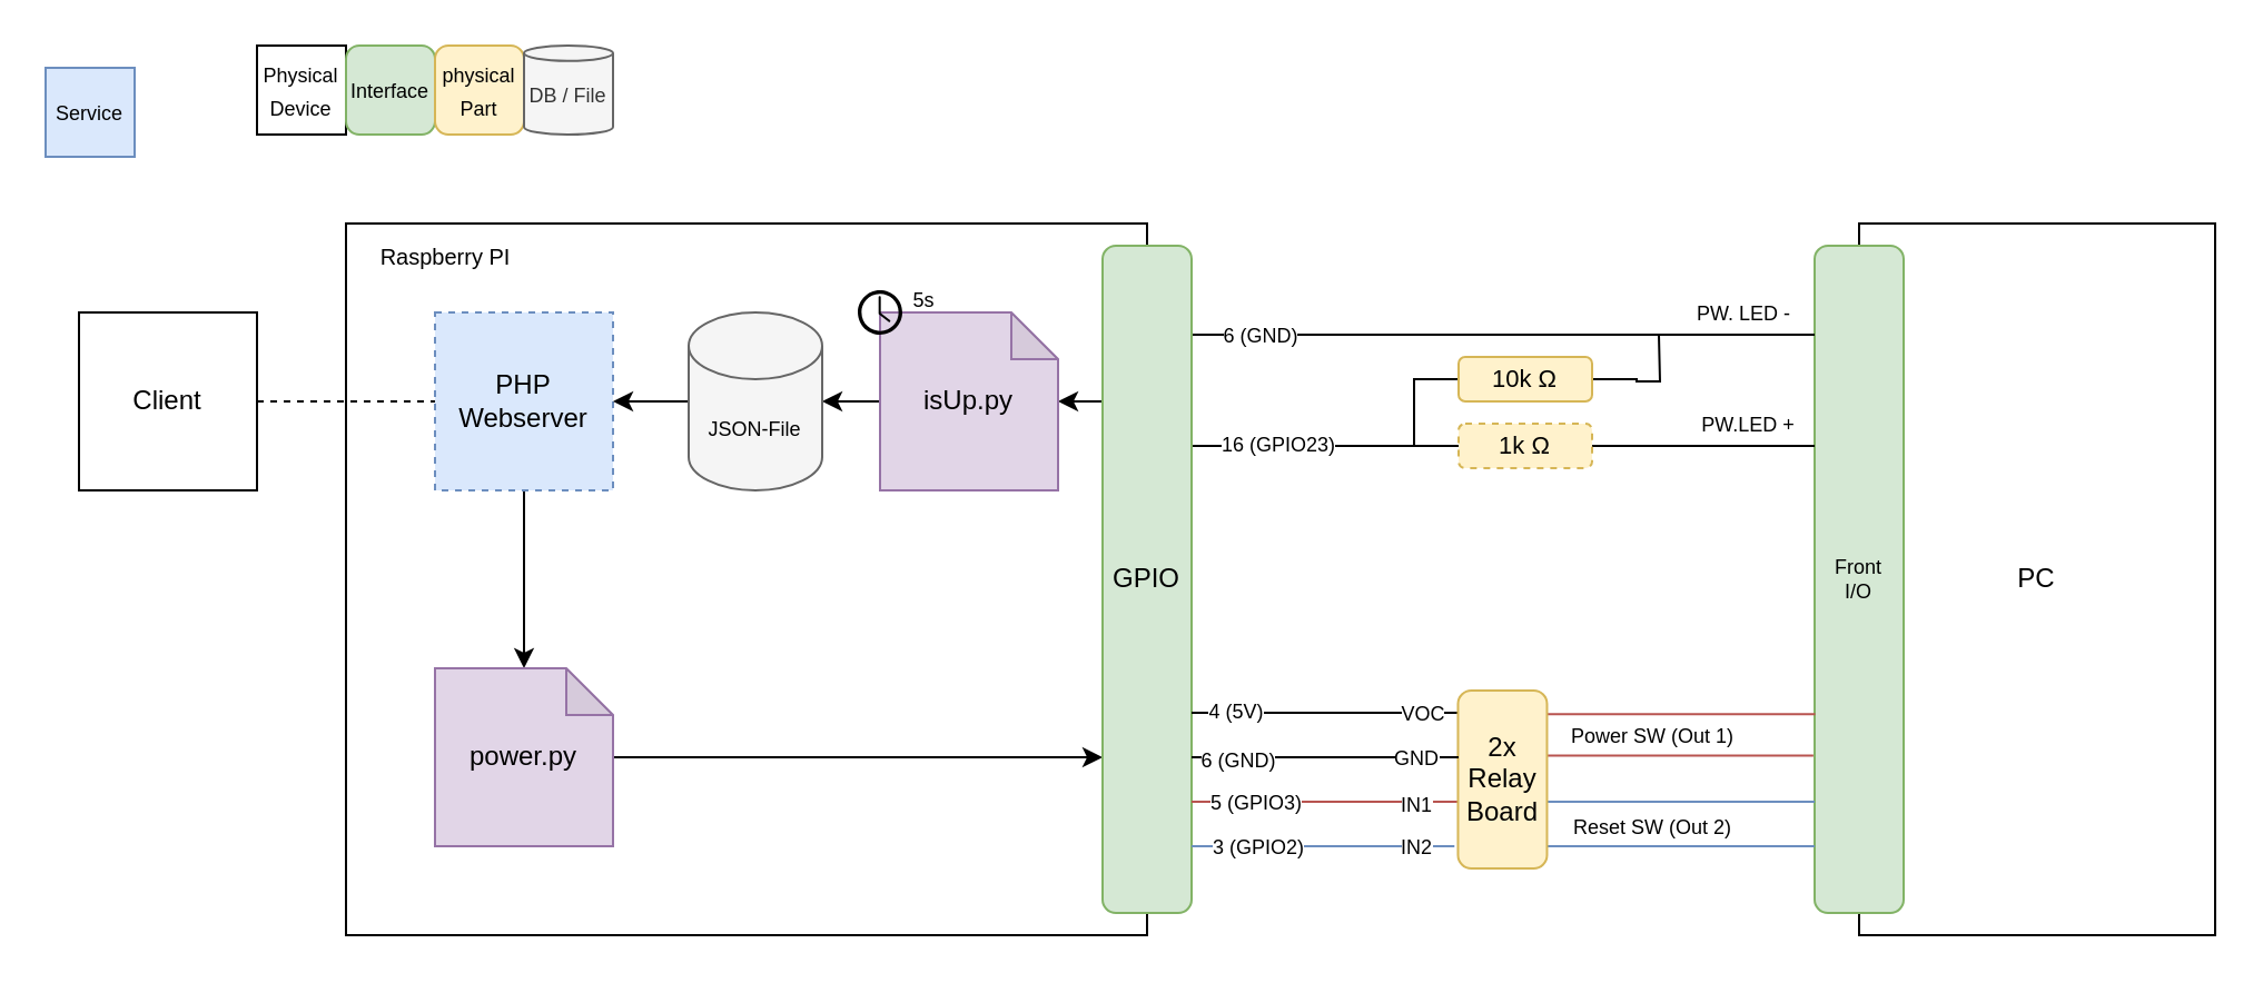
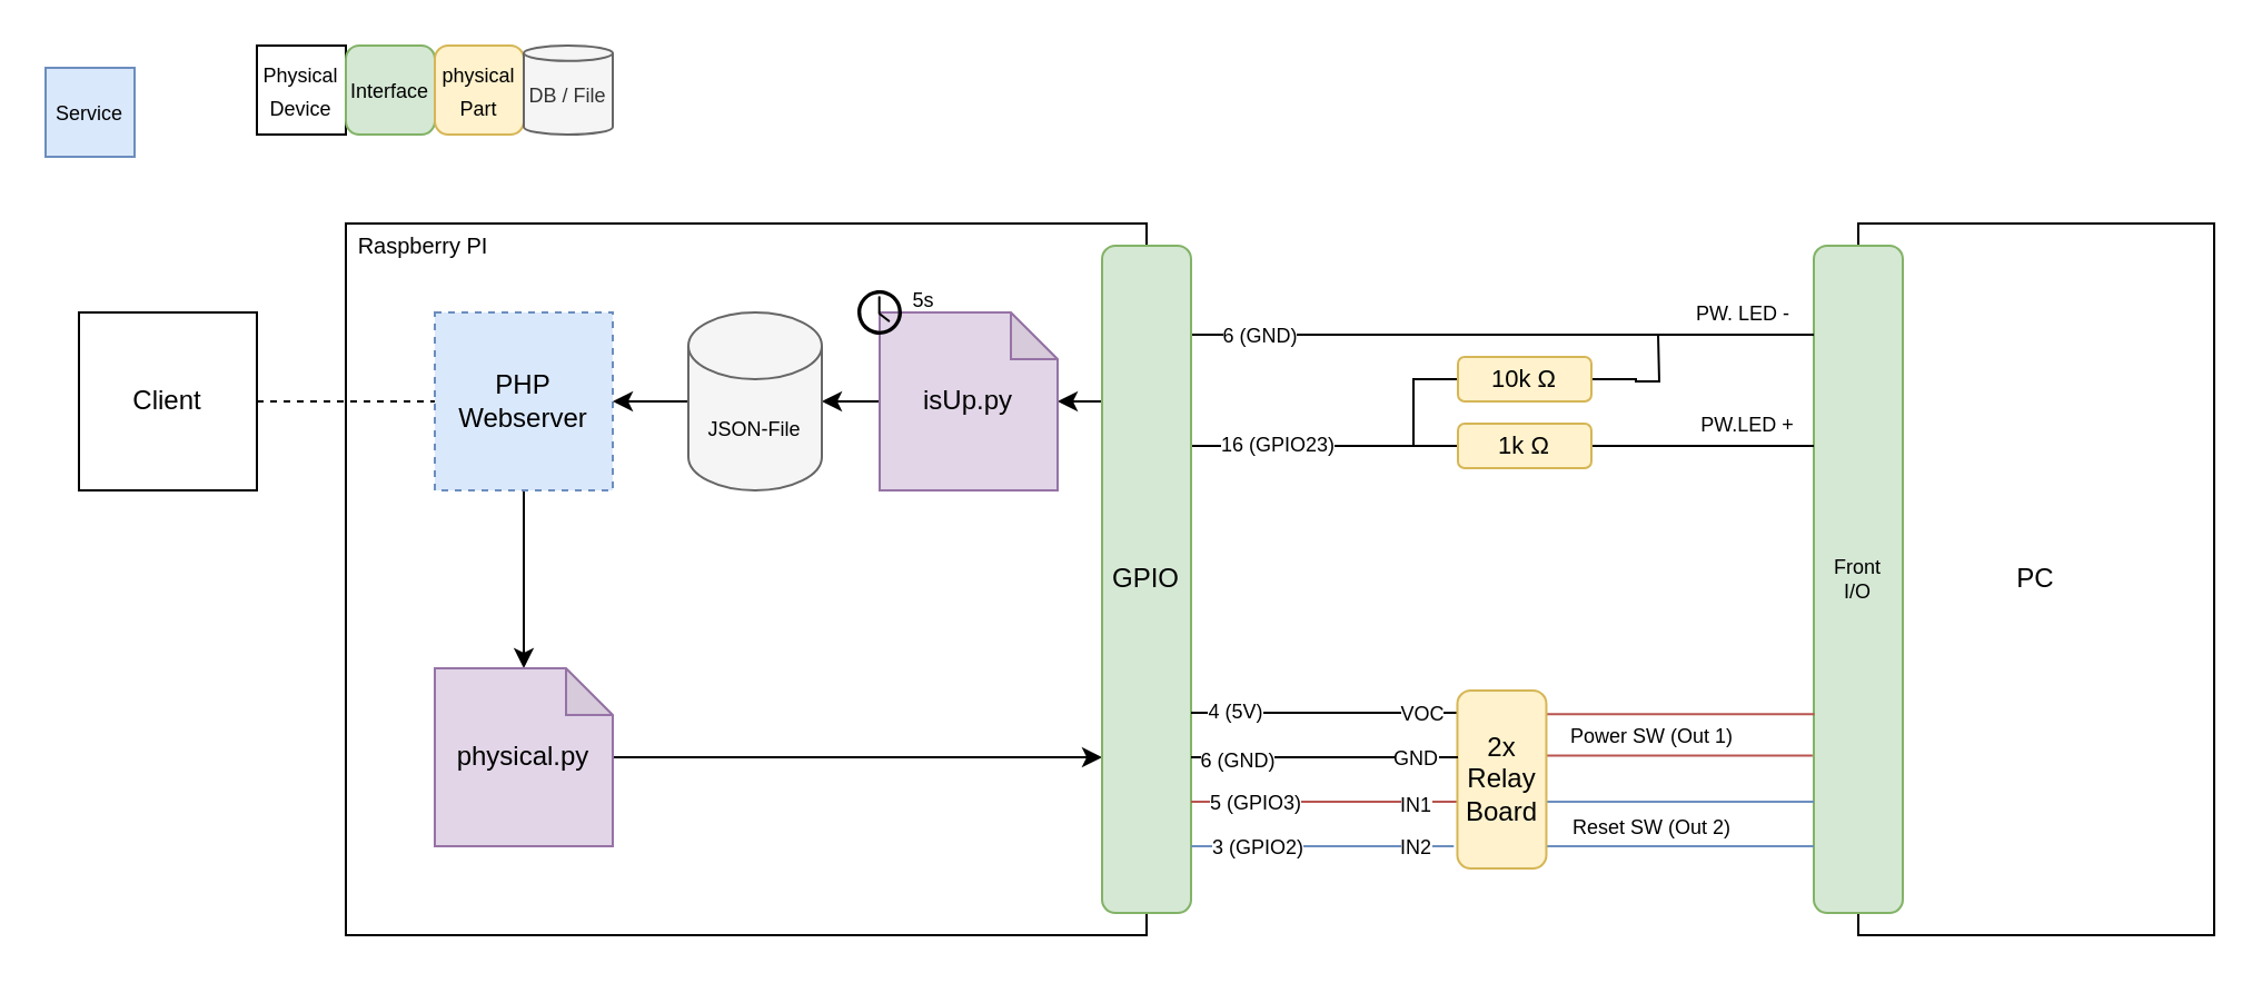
  <mxCell id="0" />
  <mxCell id="1" parent="0" />
  <mxCell id="2" value="PC" style="rounded=0;whiteSpace=wrap;html=1;" vertex="1" parent="1"><mxGeometry x="835" y="100" width="160" height="320" as="geometry" /></mxCell>
  <mxCell id="3" value="" style="rounded=0;whiteSpace=wrap;html=1;" vertex="1" parent="1"><mxGeometry x="155" y="100" width="360" height="320" as="geometry" /></mxCell>
  <mxCell id="4" style="edgeStyle=orthogonalEdgeStyle;rounded=0;orthogonalLoop=1;jettySize=auto;html=1;endArrow=classic;endFill=1;startArrow=none;startFill=0;" edge="1" parent="1" source="5" target="12"><mxGeometry relative="1" as="geometry" /></mxCell>
  <mxCell id="5" value="PHP Webserver" style="rounded=0;whiteSpace=wrap;html=1;fillColor=#dae8fc;strokeColor=#6c8ebf;dashed=1;" vertex="1" parent="1"><mxGeometry x="195" y="140" width="80" height="80" as="geometry" /></mxCell>
  <mxCell id="6" style="edgeStyle=orthogonalEdgeStyle;rounded=0;orthogonalLoop=1;jettySize=auto;html=1;entryX=0;entryY=0.5;entryDx=0;entryDy=0;endArrow=none;endFill=0;dashed=1;" edge="1" parent="1" source="7" target="5"><mxGeometry relative="1" as="geometry" /></mxCell>
  <mxCell id="7" value="Client" style="rounded=0;whiteSpace=wrap;html=1;" vertex="1" parent="1"><mxGeometry x="35" y="140" width="80" height="80" as="geometry" /></mxCell>
  <mxCell id="8" style="edgeStyle=orthogonalEdgeStyle;rounded=0;orthogonalLoop=1;jettySize=auto;html=1;fontSize=9;fontColor=#000000;startArrow=classic;startFill=1;endArrow=none;endFill=0;strokeColor=#000000;" edge="1" parent="1" source="10" target="24"><mxGeometry relative="1" as="geometry"><Array as="points"><mxPoint x="475" y="180" /><mxPoint x="475" y="180" /></Array></mxGeometry></mxCell>
  <mxCell id="9" style="edgeStyle=orthogonalEdgeStyle;rounded=0;orthogonalLoop=1;jettySize=auto;html=1;fontSize=9;fontColor=#000000;startArrow=none;startFill=0;endArrow=classic;endFill=1;strokeColor=#000000;" edge="1" parent="1" source="10" target="51"><mxGeometry relative="1" as="geometry" /></mxCell>
  <mxCell id="10" value="isUp.py" style="shape=note;whiteSpace=wrap;html=1;backgroundOutline=1;darkOpacity=0.05;size=21;fillColor=#e1d5e7;strokeColor=#9673a6;" vertex="1" parent="1"><mxGeometry x="395" y="140" width="80" height="80" as="geometry" /></mxCell>
  <mxCell id="11" style="edgeStyle=orthogonalEdgeStyle;rounded=0;orthogonalLoop=1;jettySize=auto;html=1;fontSize=9;fontColor=#000000;startArrow=none;startFill=0;endArrow=classic;endFill=1;strokeColor=#000000;" edge="1" parent="1" source="12" target="24"><mxGeometry relative="1" as="geometry"><Array as="points"><mxPoint x="445" y="340" /><mxPoint x="445" y="340" /></Array></mxGeometry></mxCell>
- <mxCell id="12" value="power.py" style="shape=note;whiteSpace=wrap;html=1;backgroundOutline=1;darkOpacity=0.05;size=21;fillColor=#e1d5e7;strokeColor=#9673a6;" vertex="1" parent="1"><mxGeometry x="195" y="300" width="80" height="80" as="geometry" /></mxCell>
- <mxCell id="13" value="&lt;font style=&quot;font-size: 10px;&quot;&gt;Raspberry PI&lt;/font&gt;" style="text;html=1;strokeColor=none;fillColor=none;align=center;verticalAlign=middle;whiteSpace=wrap;rounded=0;fontSize=10;" vertex="1" parent="1"><mxGeometry x="165" y="105" width="70" height="20" as="geometry" /></mxCell>
+ <mxCell id="12" value="physical.py" style="shape=note;whiteSpace=wrap;html=1;backgroundOutline=1;darkOpacity=0.05;size=21;fillColor=#e1d5e7;strokeColor=#9673a6;" vertex="1" parent="1"><mxGeometry x="195" y="300" width="80" height="80" as="geometry" /></mxCell>
+ <mxCell id="13" value="&lt;font style=&quot;font-size: 10px;&quot;&gt;Raspberry PI&lt;/font&gt;" style="text;html=1;strokeColor=none;fillColor=none;align=center;verticalAlign=middle;whiteSpace=wrap;rounded=0;fontSize=10;" vertex="1" parent="1"><mxGeometry x="155" y="100" width="70" height="20" as="geometry" /></mxCell>
  <mxCell id="14" value="&lt;font style=&quot;font-size: 9px;&quot;&gt;Service&lt;/font&gt;" style="rounded=0;whiteSpace=wrap;html=1;fillColor=#dae8fc;strokeColor=#6c8ebf;" vertex="1" parent="1"><mxGeometry x="20" y="30" width="40" height="40" as="geometry" /></mxCell>
  <mxCell id="15" value="&lt;div&gt;&lt;font style=&quot;font-size: 9px;&quot;&gt;Physical&lt;/font&gt;&lt;/div&gt;&lt;div&gt;&lt;font style=&quot;font-size: 9px;&quot;&gt;Device&lt;br&gt;&lt;/font&gt;&lt;/div&gt;" style="rounded=0;whiteSpace=wrap;html=1;" vertex="1" parent="1"><mxGeometry x="115" y="20" width="40" height="40" as="geometry" /></mxCell>
  <mxCell id="16" value="&lt;font style=&quot;font-size: 9px;&quot;&gt;Interface&lt;/font&gt;" style="rounded=1;whiteSpace=wrap;html=1;fillColor=#d5e8d4;strokeColor=#82b366;" vertex="1" parent="1"><mxGeometry x="155" y="20" width="40" height="40" as="geometry" /></mxCell>
  <mxCell id="17" value="&lt;font style=&quot;font-size: 9px;&quot;&gt;physical Part&lt;/font&gt;" style="rounded=1;whiteSpace=wrap;html=1;fillColor=#fff2cc;strokeColor=#d6b656;" vertex="1" parent="1"><mxGeometry x="195" y="20" width="40" height="40" as="geometry" /></mxCell>
  <mxCell id="18" value="&lt;div style=&quot;font-size: 9px;&quot;&gt;&lt;font style=&quot;font-size: 9px;&quot;&gt;Front&lt;/font&gt;&lt;/div&gt;&lt;div style=&quot;font-size: 9px;&quot;&gt;&lt;font style=&quot;font-size: 9px;&quot;&gt;I/O&lt;/font&gt;&lt;/div&gt;" style="rounded=1;whiteSpace=wrap;html=1;fillColor=#d5e8d4;strokeColor=#82b366;" vertex="1" parent="1"><mxGeometry x="815" y="110" width="40" height="300" as="geometry" /></mxCell>
  <mxCell id="19" style="edgeStyle=orthogonalEdgeStyle;rounded=0;orthogonalLoop=1;jettySize=auto;html=1;fontSize=9;fontColor=#000000;startArrow=none;startFill=0;endArrow=none;endFill=0;strokeColor=#000000;entryX=0;entryY=0.5;entryDx=0;entryDy=0;" edge="1" parent="1" source="24" target="27"><mxGeometry relative="1" as="geometry"><mxPoint x="726" y="169.72" as="targetPoint" /><mxPoint x="545" y="169.72" as="sourcePoint" /><Array as="points"><mxPoint x="565" y="200" /><mxPoint x="565" y="200" /></Array></mxGeometry></mxCell>
  <mxCell id="20" value="16 (GPIO23)" style="edgeLabel;html=1;align=center;verticalAlign=middle;resizable=0;points=[];fontSize=9;fontColor=#000000;" vertex="1" connectable="0" parent="19"><mxGeometry x="-0.294" y="1" relative="1" as="geometry"><mxPoint x="-3" y="1" as="offset" /></mxGeometry></mxCell>
  <mxCell id="21" style="edgeStyle=orthogonalEdgeStyle;rounded=0;orthogonalLoop=1;jettySize=auto;html=1;fontSize=9;fontColor=#000000;startArrow=none;startFill=0;endArrow=none;endFill=0;strokeColor=#000000;" edge="1" parent="1" source="24" target="18"><mxGeometry relative="1" as="geometry"><Array as="points"><mxPoint x="705" y="150" /><mxPoint x="705" y="150" /></Array></mxGeometry></mxCell>
  <mxCell id="22" value="6 (GND)" style="edgeLabel;html=1;align=center;verticalAlign=middle;resizable=0;points=[];fontSize=9;fontColor=#000000;" vertex="1" connectable="0" parent="21"><mxGeometry x="-0.833" relative="1" as="geometry"><mxPoint x="7" as="offset" /></mxGeometry></mxCell>
  <mxCell id="23" value="PW. LED -" style="edgeLabel;html=1;align=center;verticalAlign=middle;resizable=0;points=[];fontSize=9;fontColor=#000000;" vertex="1" connectable="0" parent="21"><mxGeometry x="0.804" y="1" relative="1" as="geometry"><mxPoint x="-6" y="-9" as="offset" /></mxGeometry></mxCell>
  <mxCell id="24" value="GPIO" style="rounded=1;whiteSpace=wrap;html=1;fillColor=#d5e8d4;strokeColor=#82b366;" vertex="1" parent="1"><mxGeometry x="495" y="110" width="40" height="300" as="geometry" /></mxCell>
  <mxCell id="25" style="edgeStyle=orthogonalEdgeStyle;rounded=0;orthogonalLoop=1;jettySize=auto;html=1;fontSize=9;fontColor=#000000;startArrow=none;startFill=0;endArrow=none;endFill=0;strokeColor=#000000;" edge="1" parent="1" source="27"><mxGeometry relative="1" as="geometry"><mxPoint x="815" y="200.004" as="targetPoint" /><Array as="points"><mxPoint x="755" y="199.97" /><mxPoint x="755" y="199.97" /></Array></mxGeometry></mxCell>
  <mxCell id="26" value="PW.LED +" style="edgeLabel;html=1;align=center;verticalAlign=middle;resizable=0;points=[];fontSize=9;fontColor=#000000;" vertex="1" connectable="0" parent="25"><mxGeometry x="0.287" relative="1" as="geometry"><mxPoint x="6" y="-10" as="offset" /></mxGeometry></mxCell>
- <mxCell id="27" value="1k &lt;span class=&quot;ILfuVd&quot; lang=&quot;de&quot;&gt;&lt;span class=&quot;hgKElc&quot;&gt;Ω&lt;/span&gt;&lt;/span&gt;" style="rounded=1;whiteSpace=wrap;html=1;fontSize=11;fillColor=#fff2cc;strokeColor=#d6b656;dashed=1;" vertex="1" parent="1"><mxGeometry x="655" y="189.97" width="60" height="20" as="geometry" /></mxCell>
+ <mxCell id="27" value="1k &lt;span class=&quot;ILfuVd&quot; lang=&quot;de&quot;&gt;&lt;span class=&quot;hgKElc&quot;&gt;Ω&lt;/span&gt;&lt;/span&gt;" style="rounded=1;whiteSpace=wrap;html=1;fontSize=11;fillColor=#fff2cc;strokeColor=#d6b656;" vertex="1" parent="1"><mxGeometry x="655" y="189.97" width="60" height="20" as="geometry" /></mxCell>
  <mxCell id="28" style="edgeStyle=orthogonalEdgeStyle;rounded=0;orthogonalLoop=1;jettySize=auto;html=1;fontSize=9;fontColor=#000000;startArrow=none;startFill=0;endArrow=none;endFill=0;strokeColor=#000000;" edge="1" parent="1" source="39"><mxGeometry relative="1" as="geometry"><mxPoint x="535" y="320" as="targetPoint" /><Array as="points"><mxPoint x="535" y="320" /></Array></mxGeometry></mxCell>
  <mxCell id="29" value="VOC" style="edgeLabel;html=1;align=center;verticalAlign=middle;resizable=0;points=[];fontSize=9;fontColor=#000000;" vertex="1" connectable="0" parent="28"><mxGeometry x="-0.732" relative="1" as="geometry"><mxPoint as="offset" /></mxGeometry></mxCell>
  <mxCell id="30" value="4 (5V)" style="edgeLabel;html=1;align=center;verticalAlign=middle;resizable=0;points=[];fontSize=9;fontColor=#000000;" vertex="1" connectable="0" parent="28"><mxGeometry x="0.913" y="-1" relative="1" as="geometry"><mxPoint x="15" as="offset" /></mxGeometry></mxCell>
  <mxCell id="31" style="edgeStyle=orthogonalEdgeStyle;rounded=0;orthogonalLoop=1;jettySize=auto;html=1;fontSize=9;fontColor=#000000;startArrow=none;startFill=0;endArrow=none;endFill=0;strokeColor=#b85450;fillColor=#f8cecc;" edge="1" parent="1" source="39"><mxGeometry relative="1" as="geometry"><mxPoint x="535" y="360" as="targetPoint" /><Array as="points"><mxPoint x="535" y="360" /></Array></mxGeometry></mxCell>
  <mxCell id="32" value="IN1" style="edgeLabel;html=1;align=center;verticalAlign=middle;resizable=0;points=[];fontSize=9;fontColor=#000000;" vertex="1" connectable="0" parent="31"><mxGeometry x="-0.685" y="1" relative="1" as="geometry"><mxPoint as="offset" /></mxGeometry></mxCell>
  <mxCell id="33" value="5 (GPIO3)" style="edgeLabel;html=1;align=center;verticalAlign=middle;resizable=0;points=[];fontSize=9;fontColor=#000000;" vertex="1" connectable="0" parent="31"><mxGeometry x="0.792" relative="1" as="geometry"><mxPoint x="16" as="offset" /></mxGeometry></mxCell>
  <mxCell id="34" style="edgeStyle=orthogonalEdgeStyle;rounded=0;orthogonalLoop=1;jettySize=auto;html=1;fontSize=9;fontColor=#000000;startArrow=none;startFill=0;endArrow=none;endFill=0;strokeColor=#b85450;fillColor=#f8cecc;entryX=0.007;entryY=0.702;entryDx=0;entryDy=0;entryPerimeter=0;" edge="1" parent="1" source="39" target="18"><mxGeometry relative="1" as="geometry"><mxPoint x="814.74" y="330.034" as="targetPoint" /><Array as="points"><mxPoint x="755" y="320" /></Array></mxGeometry></mxCell>
  <mxCell id="35" value="Power SW (Out 1)" style="edgeLabel;html=1;align=center;verticalAlign=middle;resizable=0;points=[];fontSize=9;fontColor=#000000;" vertex="1" connectable="0" parent="34"><mxGeometry x="-0.273" y="1" relative="1" as="geometry"><mxPoint x="3" y="11" as="offset" /></mxGeometry></mxCell>
  <mxCell id="36" style="edgeStyle=orthogonalEdgeStyle;rounded=0;orthogonalLoop=1;jettySize=auto;html=1;fontSize=9;fontColor=#000000;startArrow=none;startFill=0;endArrow=none;endFill=0;strokeColor=#b85450;fillColor=#f8cecc;entryX=-0.014;entryY=0.764;entryDx=0;entryDy=0;entryPerimeter=0;" edge="1" parent="1" source="39" target="18"><mxGeometry relative="1" as="geometry"><mxPoint x="814.74" y="350.034" as="targetPoint" /><Array as="points"><mxPoint x="755" y="340" /></Array></mxGeometry></mxCell>
  <mxCell id="37" style="edgeStyle=orthogonalEdgeStyle;rounded=0;orthogonalLoop=1;jettySize=auto;html=1;fontSize=9;fontColor=#000000;startArrow=none;startFill=0;endArrow=none;endFill=0;strokeColor=#6c8ebf;fillColor=#dae8fc;" edge="1" parent="1" source="39"><mxGeometry relative="1" as="geometry"><mxPoint x="815" y="360" as="targetPoint" /><Array as="points"><mxPoint x="815" y="360" /></Array></mxGeometry></mxCell>
  <mxCell id="38" style="edgeStyle=orthogonalEdgeStyle;rounded=0;orthogonalLoop=1;jettySize=auto;html=1;fontSize=9;fontColor=#000000;startArrow=none;startFill=0;endArrow=none;endFill=0;strokeColor=#6c8ebf;fillColor=#dae8fc;" edge="1" parent="1" source="39"><mxGeometry relative="1" as="geometry"><mxPoint x="815" y="380" as="targetPoint" /><Array as="points"><mxPoint x="816" y="380" /></Array></mxGeometry></mxCell>
  <mxCell id="39" value="&lt;div&gt;2x Relay&lt;/div&gt;&lt;div&gt;Board&lt;/div&gt;" style="rounded=1;whiteSpace=wrap;html=1;fillColor=#fff2cc;strokeColor=#d6b656;" vertex="1" parent="1"><mxGeometry x="654.74" y="310" width="40" height="80" as="geometry" /></mxCell>
  <mxCell id="40" style="edgeStyle=orthogonalEdgeStyle;rounded=0;orthogonalLoop=1;jettySize=auto;html=1;fontSize=9;fontColor=#000000;startArrow=none;startFill=0;endArrow=none;endFill=0;strokeColor=#000000;" edge="1" parent="1" source="42"><mxGeometry relative="1" as="geometry"><mxPoint x="745" y="149.97" as="targetPoint" /></mxGeometry></mxCell>
  <mxCell id="41" style="edgeStyle=orthogonalEdgeStyle;rounded=0;orthogonalLoop=1;jettySize=auto;html=1;fontSize=9;fontColor=#000000;startArrow=none;startFill=0;endArrow=none;endFill=0;strokeColor=#000000;" edge="1" parent="1" source="42"><mxGeometry relative="1" as="geometry"><mxPoint x="635" y="199.97" as="targetPoint" /></mxGeometry></mxCell>
  <mxCell id="42" value="10k &lt;span class=&quot;ILfuVd&quot; lang=&quot;de&quot;&gt;&lt;span class=&quot;hgKElc&quot;&gt;Ω&lt;/span&gt;&lt;/span&gt;" style="rounded=1;whiteSpace=wrap;html=1;fontSize=11;fillColor=#fff2cc;strokeColor=#d6b656;" vertex="1" parent="1"><mxGeometry x="655" y="159.97" width="60" height="20" as="geometry" /></mxCell>
  <mxCell id="43" style="edgeStyle=orthogonalEdgeStyle;rounded=0;orthogonalLoop=1;jettySize=auto;html=1;fontSize=9;fontColor=#000000;startArrow=none;startFill=0;endArrow=none;endFill=0;strokeColor=#6c8ebf;exitX=-0.04;exitY=0.87;exitDx=0;exitDy=0;exitPerimeter=0;fillColor=#dae8fc;" edge="1" parent="1" source="39"><mxGeometry relative="1" as="geometry"><mxPoint x="665" y="249.786" as="sourcePoint" /><mxPoint x="535" y="380" as="targetPoint" /><Array as="points"><mxPoint x="535" y="380" /></Array></mxGeometry></mxCell>
  <mxCell id="44" value="IN2" style="edgeLabel;html=1;align=center;verticalAlign=middle;resizable=0;points=[];fontSize=9;fontColor=#000000;" vertex="1" connectable="0" parent="43"><mxGeometry x="-0.664" y="-1" relative="1" as="geometry"><mxPoint x="2" y="1" as="offset" /></mxGeometry></mxCell>
  <mxCell id="45" value="3 (GPIO2)" style="edgeLabel;html=1;align=center;verticalAlign=middle;resizable=0;points=[];fontSize=9;fontColor=#000000;" vertex="1" connectable="0" parent="43"><mxGeometry x="0.764" relative="1" as="geometry"><mxPoint x="15" as="offset" /></mxGeometry></mxCell>
  <mxCell id="46" value="" style="edgeStyle=orthogonalEdgeStyle;rounded=0;orthogonalLoop=1;jettySize=auto;html=1;fontSize=9;fontColor=#000000;startArrow=none;startFill=0;endArrow=none;endFill=0;strokeColor=#000000;" edge="1" parent="1"><mxGeometry relative="1" as="geometry"><mxPoint x="655" y="340" as="sourcePoint" /><mxPoint x="535" y="340" as="targetPoint" /><Array as="points" /></mxGeometry></mxCell>
  <mxCell id="47" value="GND" style="edgeLabel;html=1;align=center;verticalAlign=middle;resizable=0;points=[];fontSize=9;fontColor=#000000;" vertex="1" connectable="0" parent="46"><mxGeometry x="-0.727" relative="1" as="geometry"><mxPoint x="-4" as="offset" /></mxGeometry></mxCell>
  <mxCell id="48" value="6 (GND)" style="edgeLabel;html=1;align=center;verticalAlign=middle;resizable=0;points=[];fontSize=9;fontColor=#000000;" vertex="1" connectable="0" parent="46"><mxGeometry x="0.876" y="1" relative="1" as="geometry"><mxPoint x="13" as="offset" /></mxGeometry></mxCell>
  <mxCell id="49" value="Reset SW (Out 2)" style="edgeLabel;html=1;align=center;verticalAlign=middle;resizable=0;points=[];fontSize=9;fontColor=#000000;" vertex="1" connectable="0" parent="1"><mxGeometry x="744.741" y="370" as="geometry"><mxPoint x="-3" y="1" as="offset" /></mxGeometry></mxCell>
  <mxCell id="50" style="edgeStyle=orthogonalEdgeStyle;rounded=0;orthogonalLoop=1;jettySize=auto;html=1;fontSize=9;fontColor=#000000;startArrow=none;startFill=0;endArrow=classic;endFill=1;strokeColor=#000000;" edge="1" parent="1" source="51" target="5"><mxGeometry relative="1" as="geometry" /></mxCell>
  <mxCell id="51" value="&lt;font color=&quot;#000000&quot;&gt;JSON-File&lt;br&gt;&lt;/font&gt;" style="shape=cylinder3;whiteSpace=wrap;html=1;boundedLbl=1;backgroundOutline=1;size=15;fontSize=9;fillColor=#f5f5f5;strokeColor=#666666;fontColor=#333333;" vertex="1" parent="1"><mxGeometry x="309" y="140" width="60" height="80" as="geometry" /></mxCell>
  <mxCell id="52" value="DB / File" style="shape=cylinder3;whiteSpace=wrap;html=1;boundedLbl=1;backgroundOutline=1;size=3.429;fontSize=9;fillColor=#f5f5f5;strokeColor=#666666;fontColor=#333333;" vertex="1" parent="1"><mxGeometry x="235" y="20" width="40" height="40" as="geometry" /></mxCell>
  <mxCell id="53" value="" style="sketch=0;pointerEvents=1;shadow=0;dashed=0;html=1;strokeColor=none;fillColor=#000000;labelPosition=center;verticalLabelPosition=bottom;verticalAlign=top;outlineConnect=0;align=center;shape=mxgraph.office.concepts.clock;fontSize=9;fontColor=#000000;gradientColor=none;" vertex="1" parent="1"><mxGeometry x="385" y="130" width="20" height="20" as="geometry" /></mxCell>
  <mxCell id="54" value="5s" style="text;html=1;strokeColor=none;fillColor=none;align=center;verticalAlign=middle;whiteSpace=wrap;rounded=0;fontSize=9;fontColor=#000000;" vertex="1" parent="1"><mxGeometry x="385" y="120" width="60" height="30" as="geometry" /></mxCell>
